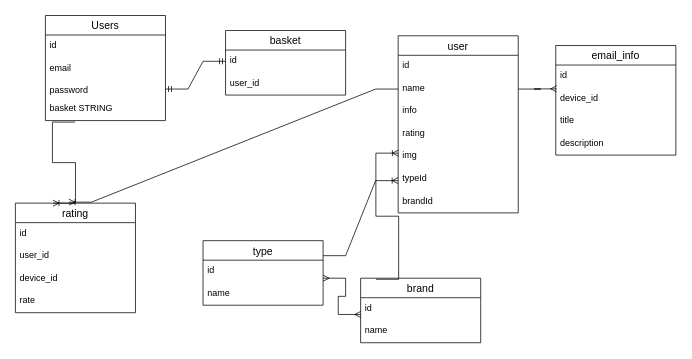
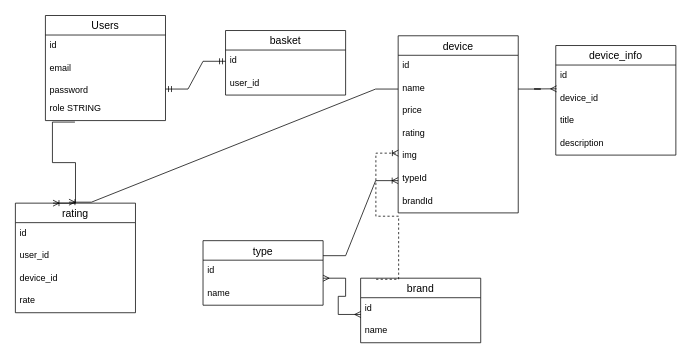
  <mxCell id="0" />
  <mxCell id="1" parent="0" />
  <mxCell id="2" value="Users" style="swimlane;fontStyle=0;childLayout=stackLayout;horizontal=1;startSize=26;horizontalStack=0;resizeParent=1;resizeParentMax=0;resizeLast=0;collapsible=1;marginBottom=0;align=center;fontSize=14;" parent="1" vertex="1"><mxGeometry x="60" y="20" width="160" height="140" as="geometry" /></mxCell>
  <mxCell id="3" value="id" style="text;strokeColor=none;fillColor=none;spacingLeft=4;spacingRight=4;overflow=hidden;rotatable=0;points=[[0,0.5],[1,0.5]];portConstraint=eastwest;fontSize=12;" parent="2" vertex="1"><mxGeometry y="26" width="160" height="30" as="geometry" /></mxCell>
  <mxCell id="4" value="email" style="text;strokeColor=none;fillColor=none;spacingLeft=4;spacingRight=4;overflow=hidden;rotatable=0;points=[[0,0.5],[1,0.5]];portConstraint=eastwest;fontSize=12;" parent="2" vertex="1"><mxGeometry y="56" width="160" height="30" as="geometry" /></mxCell>
  <mxCell id="5" value="password" style="text;strokeColor=none;fillColor=none;spacingLeft=4;spacingRight=4;overflow=hidden;rotatable=0;points=[[0,0.5],[1,0.5]];portConstraint=eastwest;fontSize=12;" parent="2" vertex="1"><mxGeometry y="86" width="160" height="24" as="geometry" /></mxCell>
- <mxCell id="6" value="basket STRING" style="text;strokeColor=none;fillColor=none;spacingLeft=4;spacingRight=4;overflow=hidden;rotatable=0;points=[[0,0.5],[1,0.5]];portConstraint=eastwest;fontSize=12;" parent="2" vertex="1"><mxGeometry y="110" width="160" height="30" as="geometry" /></mxCell>
+ <mxCell id="6" value="role STRING" style="text;strokeColor=none;fillColor=none;spacingLeft=4;spacingRight=4;overflow=hidden;rotatable=0;points=[[0,0.5],[1,0.5]];portConstraint=eastwest;fontSize=12;" parent="2" vertex="1"><mxGeometry y="110" width="160" height="30" as="geometry" /></mxCell>
  <mxCell id="7" value="basket" style="swimlane;fontStyle=0;childLayout=stackLayout;horizontal=1;startSize=26;horizontalStack=0;resizeParent=1;resizeParentMax=0;resizeLast=0;collapsible=1;marginBottom=0;align=center;fontSize=14;" parent="1" vertex="1"><mxGeometry x="300" y="40" width="160" height="86" as="geometry" /></mxCell>
  <mxCell id="8" value="id" style="text;strokeColor=none;fillColor=none;spacingLeft=4;spacingRight=4;overflow=hidden;rotatable=0;points=[[0,0.5],[1,0.5]];portConstraint=eastwest;fontSize=12;" parent="7" vertex="1"><mxGeometry y="26" width="160" height="30" as="geometry" /></mxCell>
  <mxCell id="9" value="user_id" style="text;strokeColor=none;fillColor=none;spacingLeft=4;spacingRight=4;overflow=hidden;rotatable=0;points=[[0,0.5],[1,0.5]];portConstraint=eastwest;fontSize=12;" parent="7" vertex="1"><mxGeometry y="56" width="160" height="30" as="geometry" /></mxCell>
  <mxCell id="10" value="" style="edgeStyle=entityRelationEdgeStyle;fontSize=12;html=1;endArrow=ERmandOne;startArrow=ERmandOne;rounded=0;entryX=0;entryY=0.5;entryDx=0;entryDy=0;exitX=1;exitY=0.5;exitDx=0;exitDy=0;" parent="1" source="5" target="8" edge="1"><mxGeometry width="100" height="100" relative="1" as="geometry"><mxPoint x="220" y="170" as="sourcePoint" /><mxPoint x="320" y="70" as="targetPoint" /></mxGeometry></mxCell>
- <mxCell id="11" value="user" style="swimlane;fontStyle=0;childLayout=stackLayout;horizontal=1;startSize=26;horizontalStack=0;resizeParent=1;resizeParentMax=0;resizeLast=0;collapsible=1;marginBottom=0;align=center;fontSize=14;" parent="1" vertex="1"><mxGeometry x="530" y="47" width="160" height="236" as="geometry" /></mxCell>
+ <mxCell id="11" value="device" style="swimlane;fontStyle=0;childLayout=stackLayout;horizontal=1;startSize=26;horizontalStack=0;resizeParent=1;resizeParentMax=0;resizeLast=0;collapsible=1;marginBottom=0;align=center;fontSize=14;" parent="1" vertex="1"><mxGeometry x="530" y="47" width="160" height="236" as="geometry" /></mxCell>
  <mxCell id="12" value="id" style="text;strokeColor=none;fillColor=none;spacingLeft=4;spacingRight=4;overflow=hidden;rotatable=0;points=[[0,0.5],[1,0.5]];portConstraint=eastwest;fontSize=12;" parent="11" vertex="1"><mxGeometry y="26" width="160" height="30" as="geometry" /></mxCell>
  <mxCell id="13" value="name" style="text;strokeColor=none;fillColor=none;spacingLeft=4;spacingRight=4;overflow=hidden;rotatable=0;points=[[0,0.5],[1,0.5]];portConstraint=eastwest;fontSize=12;" parent="11" vertex="1"><mxGeometry y="56" width="160" height="30" as="geometry" /></mxCell>
- <mxCell id="14" value="info" style="text;strokeColor=none;fillColor=none;spacingLeft=4;spacingRight=4;overflow=hidden;rotatable=0;points=[[0,0.5],[1,0.5]];portConstraint=eastwest;fontSize=12;" parent="11" vertex="1"><mxGeometry y="86" width="160" height="30" as="geometry" /></mxCell>
+ <mxCell id="14" value="price" style="text;strokeColor=none;fillColor=none;spacingLeft=4;spacingRight=4;overflow=hidden;rotatable=0;points=[[0,0.5],[1,0.5]];portConstraint=eastwest;fontSize=12;" parent="11" vertex="1"><mxGeometry y="86" width="160" height="30" as="geometry" /></mxCell>
  <mxCell id="15" value="rating" style="text;strokeColor=none;fillColor=none;spacingLeft=4;spacingRight=4;overflow=hidden;rotatable=0;points=[[0,0.5],[1,0.5]];portConstraint=eastwest;fontSize=12;" parent="11" vertex="1"><mxGeometry y="116" width="160" height="30" as="geometry" /></mxCell>
  <mxCell id="16" value="img" style="text;strokeColor=none;fillColor=none;spacingLeft=4;spacingRight=4;overflow=hidden;rotatable=0;points=[[0,0.5],[1,0.5]];portConstraint=eastwest;fontSize=12;" parent="11" vertex="1"><mxGeometry y="146" width="160" height="30" as="geometry" /></mxCell>
  <mxCell id="17" value="typeId" style="text;strokeColor=none;fillColor=none;spacingLeft=4;spacingRight=4;overflow=hidden;rotatable=0;points=[[0,0.5],[1,0.5]];portConstraint=eastwest;fontSize=12;" parent="11" vertex="1"><mxGeometry y="176" width="160" height="30" as="geometry" /></mxCell>
  <mxCell id="18" value="brandId" style="text;strokeColor=none;fillColor=none;spacingLeft=4;spacingRight=4;overflow=hidden;rotatable=0;points=[[0,0.5],[1,0.5]];portConstraint=eastwest;fontSize=12;" parent="11" vertex="1"><mxGeometry y="206" width="160" height="30" as="geometry" /></mxCell>
  <mxCell id="19" value="type" style="swimlane;fontStyle=0;childLayout=stackLayout;horizontal=1;startSize=26;horizontalStack=0;resizeParent=1;resizeParentMax=0;resizeLast=0;collapsible=1;marginBottom=0;align=center;fontSize=14;" parent="1" vertex="1"><mxGeometry x="270" y="320" width="160" height="86" as="geometry" /></mxCell>
  <mxCell id="20" value="id" style="text;strokeColor=none;fillColor=none;spacingLeft=4;spacingRight=4;overflow=hidden;rotatable=0;points=[[0,0.5],[1,0.5]];portConstraint=eastwest;fontSize=12;" parent="19" vertex="1"><mxGeometry y="26" width="160" height="30" as="geometry" /></mxCell>
  <mxCell id="21" value="name" style="text;strokeColor=none;fillColor=none;spacingLeft=4;spacingRight=4;overflow=hidden;rotatable=0;points=[[0,0.5],[1,0.5]];portConstraint=eastwest;fontSize=12;" parent="19" vertex="1"><mxGeometry y="56" width="160" height="30" as="geometry" /></mxCell>
  <mxCell id="22" value="brand" style="swimlane;fontStyle=0;childLayout=stackLayout;horizontal=1;startSize=26;horizontalStack=0;resizeParent=1;resizeParentMax=0;resizeLast=0;collapsible=1;marginBottom=0;align=center;fontSize=14;" parent="1" vertex="1"><mxGeometry x="480" y="370" width="160" height="86" as="geometry" /></mxCell>
  <mxCell id="23" value="id" style="text;strokeColor=none;fillColor=none;spacingLeft=4;spacingRight=4;overflow=hidden;rotatable=0;points=[[0,0.5],[1,0.5]];portConstraint=eastwest;fontSize=12;" parent="22" vertex="1"><mxGeometry y="26" width="160" height="30" as="geometry" /></mxCell>
  <mxCell id="24" value="name" style="text;strokeColor=none;fillColor=none;spacingLeft=4;spacingRight=4;overflow=hidden;rotatable=0;points=[[0,0.5],[1,0.5]];portConstraint=eastwest;fontSize=12;" parent="22" vertex="1"><mxGeometry y="56" width="160" height="30" as="geometry" /></mxCell>
  <mxCell id="25" value="" style="edgeStyle=entityRelationEdgeStyle;fontSize=12;html=1;endArrow=ERmany;startArrow=ERmany;rounded=0;entryX=0.001;entryY=0.744;entryDx=0;entryDy=0;entryPerimeter=0;exitX=1;exitY=0.8;exitDx=0;exitDy=0;exitPerimeter=0;" parent="1" source="20" target="23" edge="1"><mxGeometry width="100" height="100" relative="1" as="geometry"><mxPoint x="440" y="450" as="sourcePoint" /><mxPoint x="540" y="350" as="targetPoint" /></mxGeometry></mxCell>
- <mxCell id="26" value="" style="edgeStyle=entityRelationEdgeStyle;fontSize=12;html=1;endArrow=ERoneToMany;rounded=0;exitX=0.129;exitY=0.017;exitDx=0;exitDy=0;exitPerimeter=0;entryX=0.002;entryY=0.346;entryDx=0;entryDy=0;entryPerimeter=0;" parent="1" source="22" target="16" edge="1"><mxGeometry width="100" height="100" relative="1" as="geometry"><mxPoint x="410" y="270" as="sourcePoint" /><mxPoint x="510" y="170" as="targetPoint" /></mxGeometry></mxCell>
+ <mxCell id="26" value="" style="edgeStyle=entityRelationEdgeStyle;fontSize=12;html=1;endArrow=ERoneToMany;rounded=0;exitX=0.129;exitY=0.017;exitDx=0;exitDy=0;exitPerimeter=0;entryX=0.002;entryY=0.346;entryDx=0;entryDy=0;entryPerimeter=0;dashed=1;" parent="1" source="22" target="16" edge="1"><mxGeometry width="100" height="100" relative="1" as="geometry"><mxPoint x="410" y="270" as="sourcePoint" /><mxPoint x="510" y="170" as="targetPoint" /></mxGeometry></mxCell>
  <mxCell id="27" value="" style="edgeStyle=entityRelationEdgeStyle;fontSize=12;html=1;endArrow=ERoneToMany;rounded=0;" parent="1" edge="1"><mxGeometry width="100" height="100" relative="1" as="geometry"><mxPoint x="430" y="340" as="sourcePoint" /><mxPoint x="530" y="240" as="targetPoint" /></mxGeometry></mxCell>
- <mxCell id="28" value="email_info" style="swimlane;fontStyle=0;childLayout=stackLayout;horizontal=1;startSize=26;horizontalStack=0;resizeParent=1;resizeParentMax=0;resizeLast=0;collapsible=1;marginBottom=0;align=center;fontSize=14;" parent="1" vertex="1"><mxGeometry x="740" y="60" width="160" height="146" as="geometry" /></mxCell>
+ <mxCell id="28" value="device_info" style="swimlane;fontStyle=0;childLayout=stackLayout;horizontal=1;startSize=26;horizontalStack=0;resizeParent=1;resizeParentMax=0;resizeLast=0;collapsible=1;marginBottom=0;align=center;fontSize=14;" parent="1" vertex="1"><mxGeometry x="740" y="60" width="160" height="146" as="geometry" /></mxCell>
  <mxCell id="29" value="id" style="text;strokeColor=none;fillColor=none;spacingLeft=4;spacingRight=4;overflow=hidden;rotatable=0;points=[[0,0.5],[1,0.5]];portConstraint=eastwest;fontSize=12;" parent="28" vertex="1"><mxGeometry y="26" width="160" height="30" as="geometry" /></mxCell>
  <mxCell id="30" value="device_id" style="text;strokeColor=none;fillColor=none;spacingLeft=4;spacingRight=4;overflow=hidden;rotatable=0;points=[[0,0.5],[1,0.5]];portConstraint=eastwest;fontSize=12;" parent="28" vertex="1"><mxGeometry y="56" width="160" height="30" as="geometry" /></mxCell>
  <mxCell id="31" value="title" style="text;strokeColor=none;fillColor=none;spacingLeft=4;spacingRight=4;overflow=hidden;rotatable=0;points=[[0,0.5],[1,0.5]];portConstraint=eastwest;fontSize=12;" parent="28" vertex="1"><mxGeometry y="86" width="160" height="30" as="geometry" /></mxCell>
  <mxCell id="32" value="description" style="text;strokeColor=none;fillColor=none;spacingLeft=4;spacingRight=4;overflow=hidden;rotatable=0;points=[[0,0.5],[1,0.5]];portConstraint=eastwest;fontSize=12;" parent="28" vertex="1"><mxGeometry y="116" width="160" height="30" as="geometry" /></mxCell>
  <mxCell id="33" value="" style="edgeStyle=entityRelationEdgeStyle;fontSize=12;html=1;endArrow=ERmany;rounded=0;exitX=1;exitY=0.5;exitDx=0;exitDy=0;entryX=0.007;entryY=0.056;entryDx=0;entryDy=0;entryPerimeter=0;" parent="1" source="13" target="30" edge="1"><mxGeometry width="100" height="100" relative="1" as="geometry"><mxPoint x="650" y="160" as="sourcePoint" /><mxPoint x="750" y="60" as="targetPoint" /></mxGeometry></mxCell>
  <mxCell id="34" value="rating" style="swimlane;fontStyle=0;childLayout=stackLayout;horizontal=1;startSize=26;horizontalStack=0;resizeParent=1;resizeParentMax=0;resizeLast=0;collapsible=1;marginBottom=0;align=center;fontSize=14;" parent="1" vertex="1"><mxGeometry x="20" y="270" width="160" height="146" as="geometry" /></mxCell>
  <mxCell id="35" value="id" style="text;strokeColor=none;fillColor=none;spacingLeft=4;spacingRight=4;overflow=hidden;rotatable=0;points=[[0,0.5],[1,0.5]];portConstraint=eastwest;fontSize=12;" parent="34" vertex="1"><mxGeometry y="26" width="160" height="30" as="geometry" /></mxCell>
  <mxCell id="36" value="user_id" style="text;strokeColor=none;fillColor=none;spacingLeft=4;spacingRight=4;overflow=hidden;rotatable=0;points=[[0,0.5],[1,0.5]];portConstraint=eastwest;fontSize=12;" parent="34" vertex="1"><mxGeometry y="56" width="160" height="30" as="geometry" /></mxCell>
  <mxCell id="37" value="device_id&#10;&#10;" style="text;strokeColor=none;fillColor=none;spacingLeft=4;spacingRight=4;overflow=hidden;rotatable=0;points=[[0,0.5],[1,0.5]];portConstraint=eastwest;fontSize=12;" parent="34" vertex="1"><mxGeometry y="86" width="160" height="30" as="geometry" /></mxCell>
  <mxCell id="38" value="rate" style="text;strokeColor=none;fillColor=none;spacingLeft=4;spacingRight=4;overflow=hidden;rotatable=0;points=[[0,0.5],[1,0.5]];portConstraint=eastwest;fontSize=12;" parent="34" vertex="1"><mxGeometry y="116" width="160" height="30" as="geometry" /></mxCell>
  <mxCell id="39" value="" style="edgeStyle=entityRelationEdgeStyle;fontSize=12;html=1;endArrow=ERoneToMany;rounded=0;entryX=0.446;entryY=-0.009;entryDx=0;entryDy=0;entryPerimeter=0;exitX=0;exitY=0.5;exitDx=0;exitDy=0;" parent="1" source="13" target="34" edge="1"><mxGeometry width="100" height="100" relative="1" as="geometry"><mxPoint x="200" y="280" as="sourcePoint" /><mxPoint x="300" y="180" as="targetPoint" /></mxGeometry></mxCell>
  <mxCell id="40" value="" style="edgeStyle=entityRelationEdgeStyle;fontSize=12;html=1;endArrow=ERoneToMany;rounded=0;exitX=0.246;exitY=1.067;exitDx=0;exitDy=0;exitPerimeter=0;entryX=0.313;entryY=0;entryDx=0;entryDy=0;entryPerimeter=0;" parent="1" source="6" target="34" edge="1"><mxGeometry width="100" height="100" relative="1" as="geometry"><mxPoint x="40" y="270" as="sourcePoint" /><mxPoint x="140" y="170" as="targetPoint" /></mxGeometry></mxCell>
